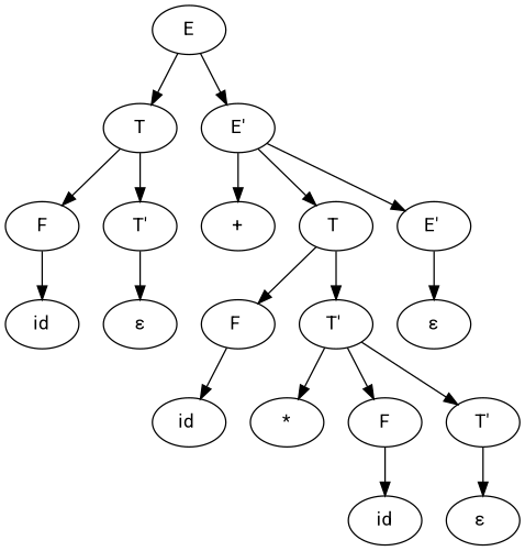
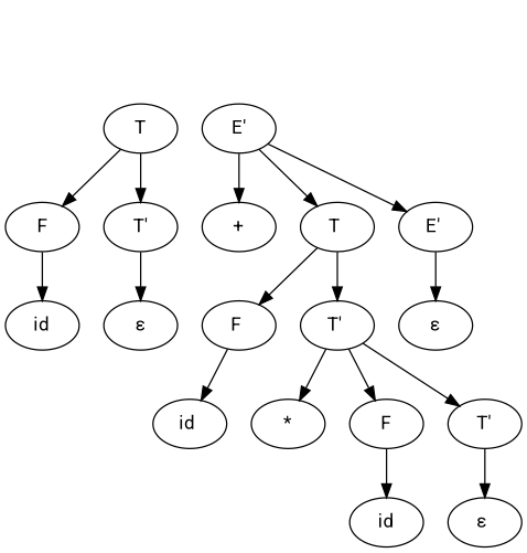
  digraph {
    fontname=Roboto
    node [fontname=Roboto]
    edge [fontname=Roboto]
-   E
    T
    "E'"
    F
    "T'"
    "+"
    "T "
    "E' "
    id
    "ε"
    "F "
    "T' "
    " ε "
    "id "
    "*"
    " F "
    " T' "
    " id "
    "ε "
-   E -> T
-   E -> "E'"
    T -> F
    T -> "T'"
    "E'" -> "+"
    "E'" -> "T "
    "E'" -> "E' "
    F -> id
    "T'" -> "ε"
    "T " -> "F "
    "T " -> "T' "
    "E' " -> " ε "
    "F " -> "id "
    "T' " -> "*"
    "T' " -> " F "
    "T' " -> " T' "
    " F " -> " id "
    " T' " -> "ε "
  }
